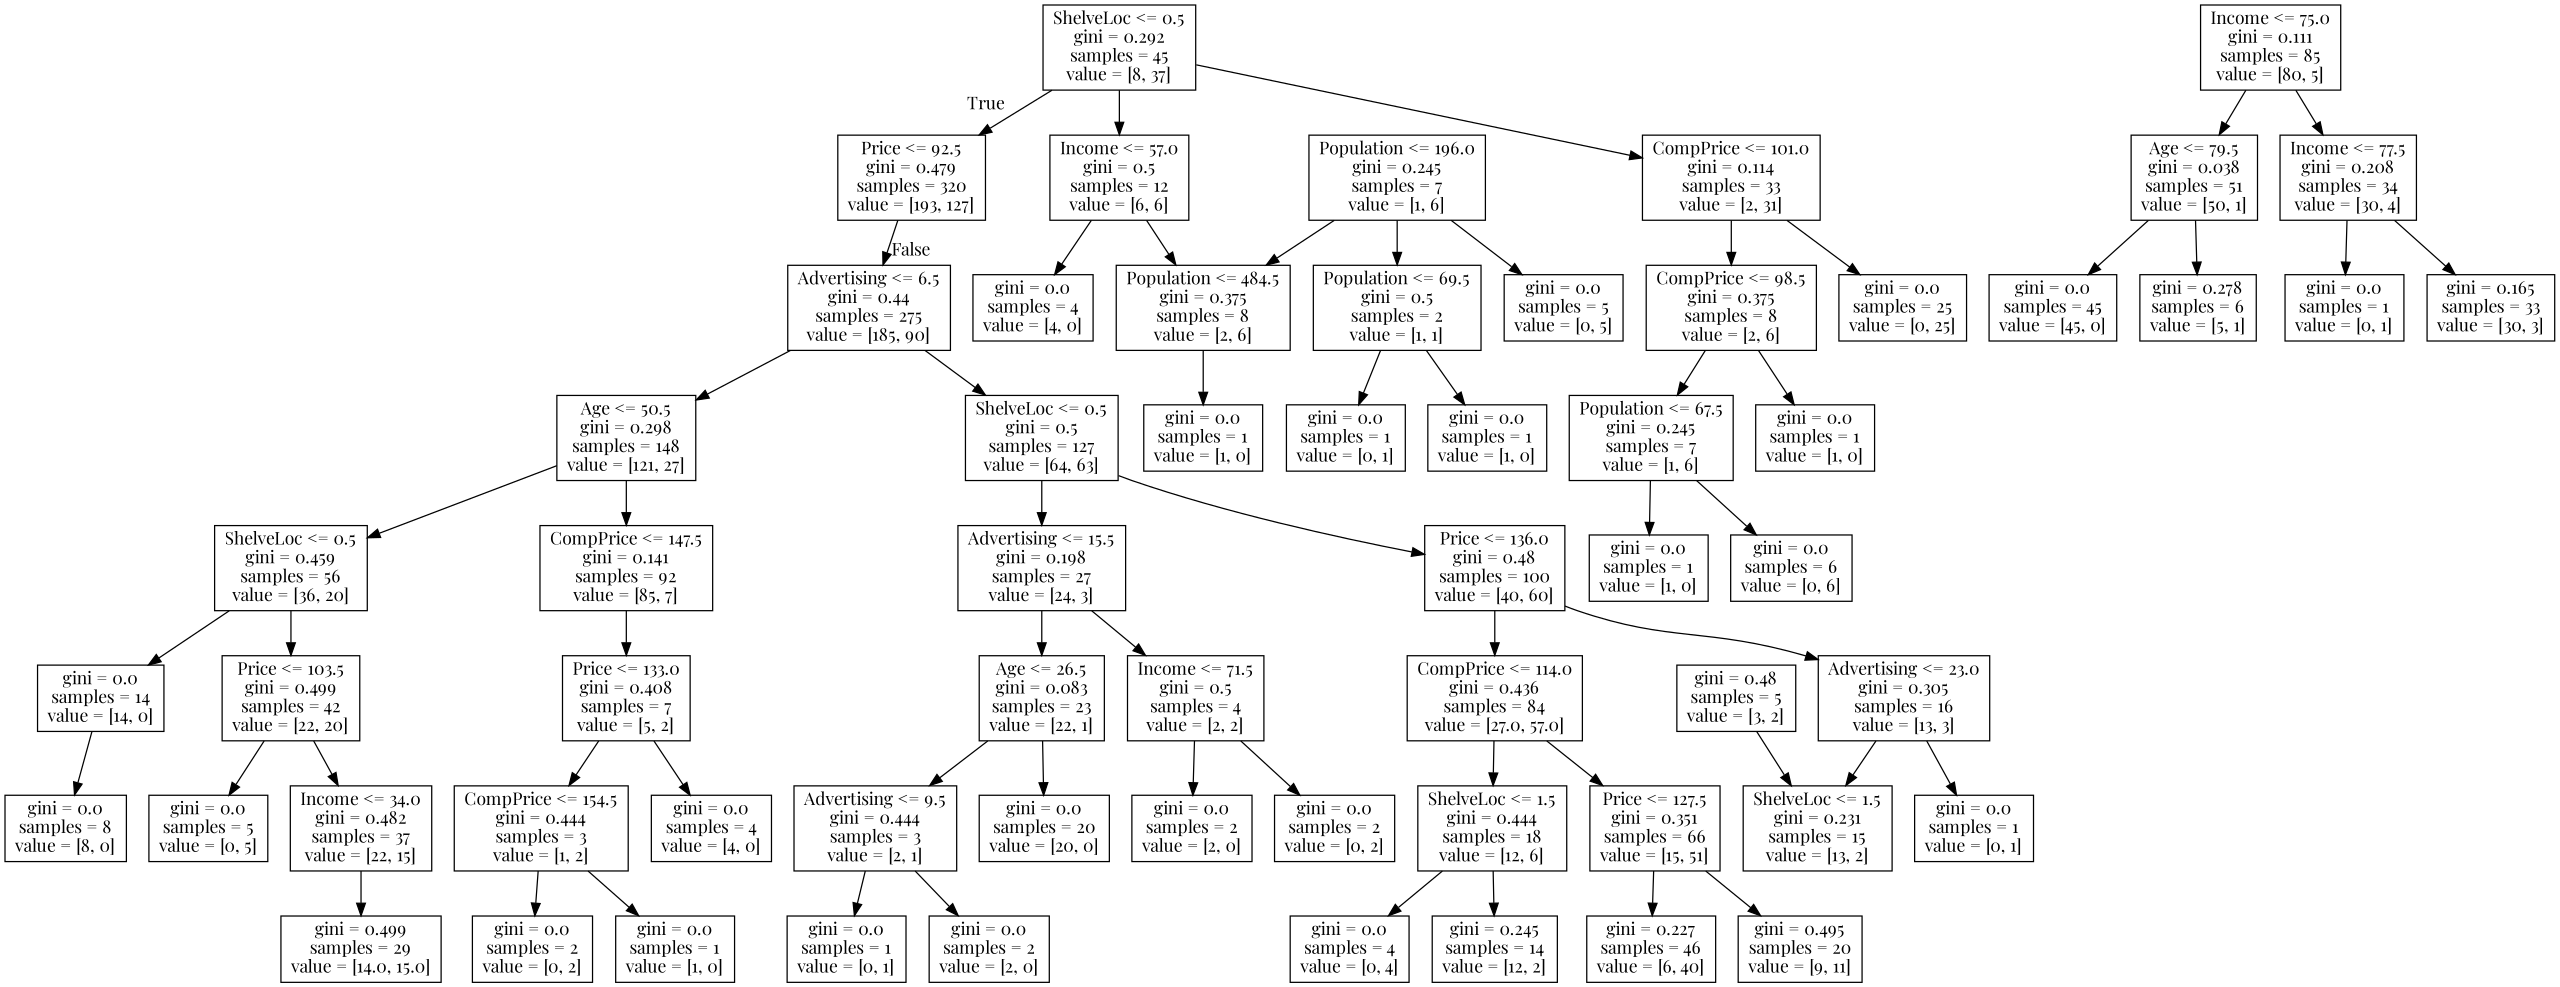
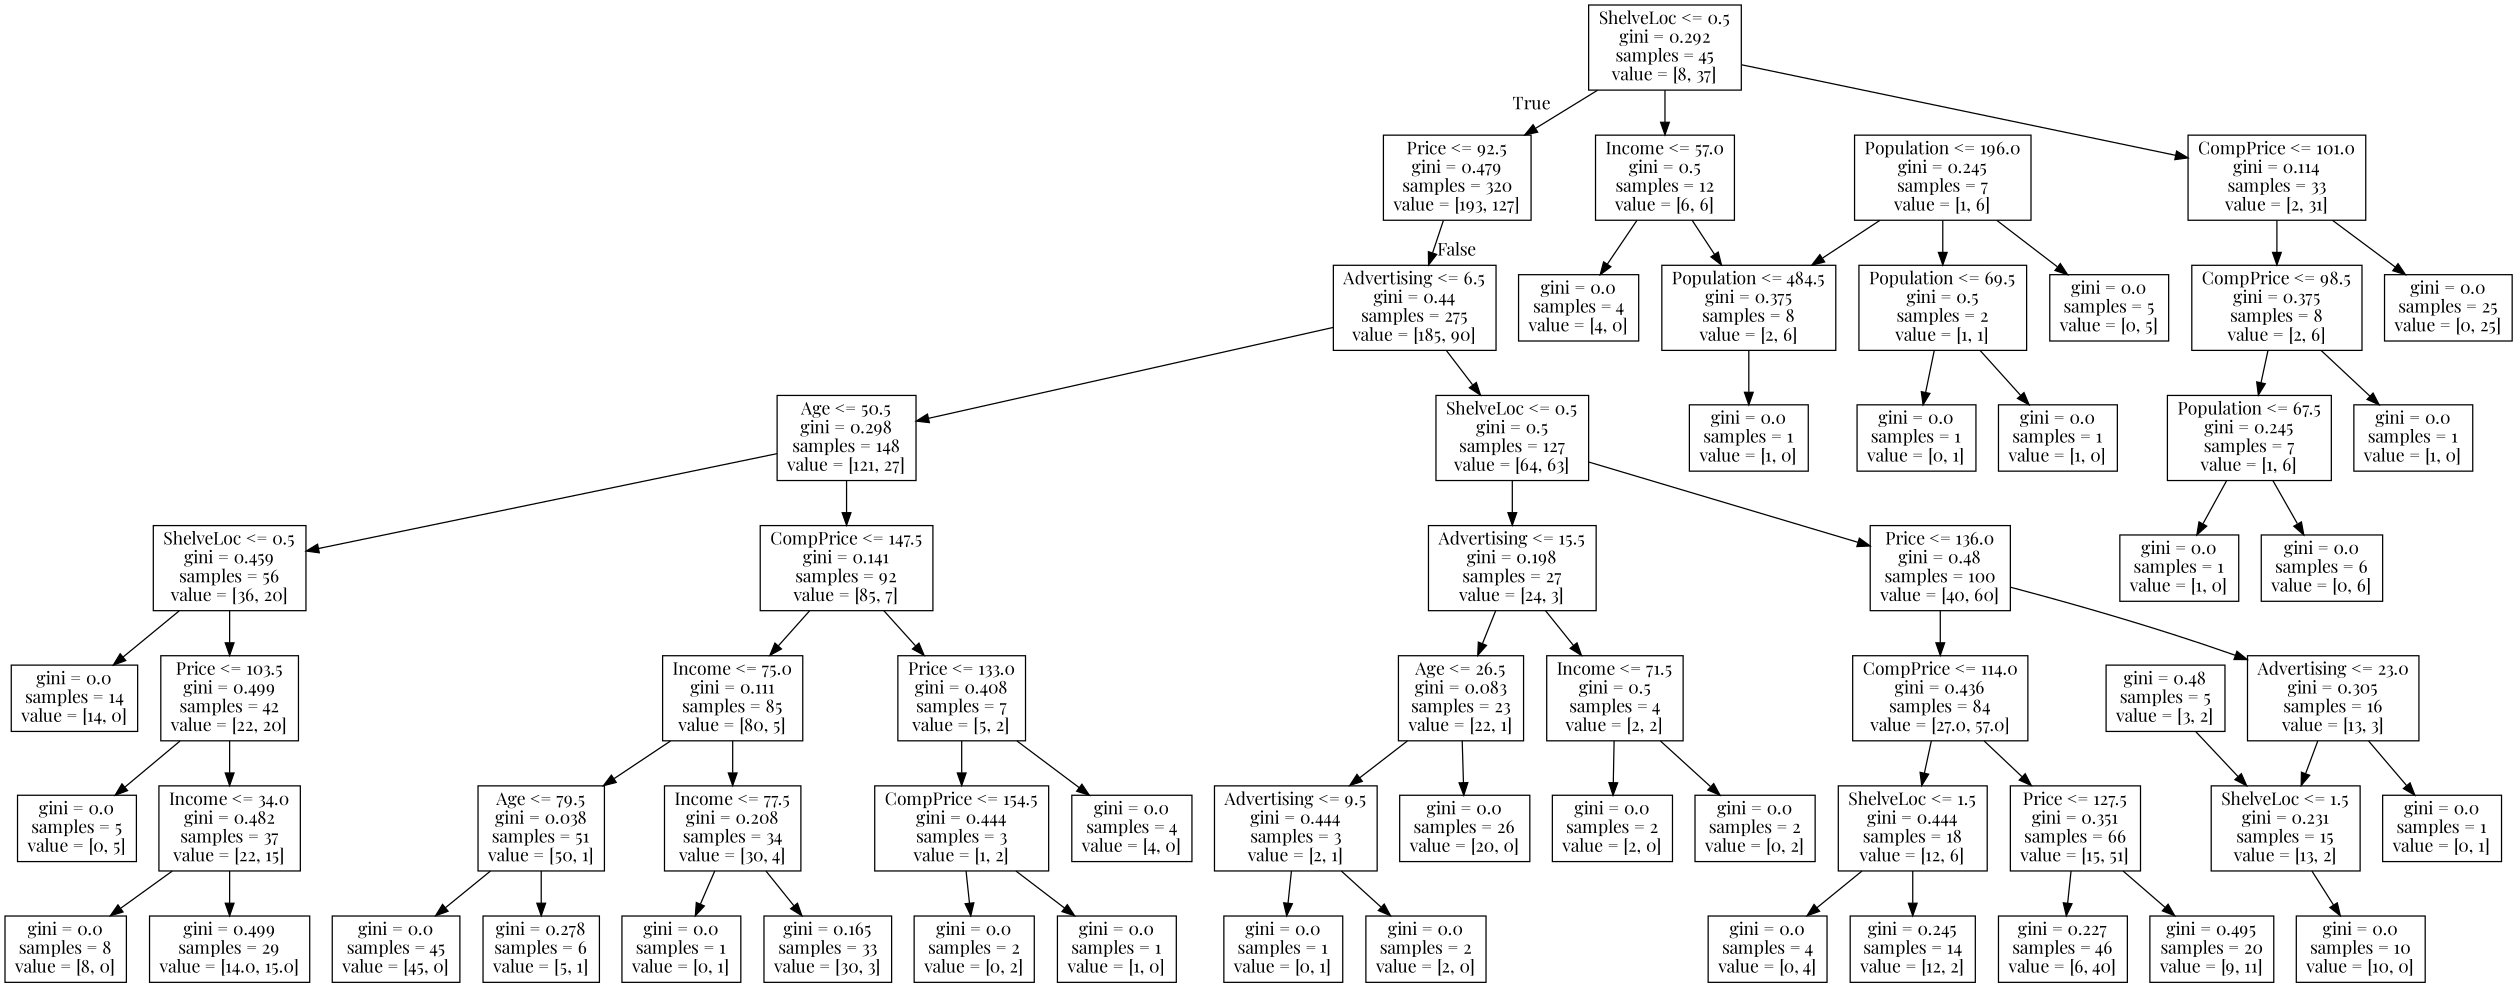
  digraph {
    fontname="Playfair Display"
    node [fontname="Playfair Display" shape=box]
    edge [fontname="Playfair Display"]
    n1 [label="Price <= 92.5\ngini = 0.479\nsamples = 320\nvalue = [193, 127]"]
    n2 [label="Advertising <= 6.5\ngini = 0.44\nsamples = 275\nvalue = [185, 90]"]
    n3 [label="ShelveLoc <= 0.5\ngini = 0.292\nsamples = 45\nvalue = [8, 37]"]
    n4 [label="Income <= 57.0\ngini = 0.5\nsamples = 12\nvalue = [6, 6]"]
    n5 [label="CompPrice <= 101.0\ngini = 0.114\nsamples = 33\nvalue = [2, 31]"]
    n6 [label="Age <= 50.5\ngini = 0.298\nsamples = 148\nvalue = [121, 27]"]
    n7 [label="ShelveLoc <= 0.5\ngini = 0.5\nsamples = 127\nvalue = [64, 63]"]
    n8 [label="gini = 0.0\nsamples = 4\nvalue = [4, 0]"]
    n9 [label="Population <= 484.5\ngini = 0.375\nsamples = 8\nvalue = [2, 6]"]
    n10 [label="CompPrice <= 98.5\ngini = 0.375\nsamples = 8\nvalue = [2, 6]"]
    n11 [label="gini = 0.0\nsamples = 25\nvalue = [0, 25]"]
    n12 [label="gini = 0.0\nsamples = 1\nvalue = [1, 0]"]
    n13 [label="Population <= 196.0\ngini = 0.245\nsamples = 7\nvalue = [1, 6]"]
    n14 [label="Population <= 69.5\ngini = 0.5\nsamples = 2\nvalue = [1, 1]"]
    n15 [label="gini = 0.0\nsamples = 5\nvalue = [0, 5]"]
    n16 [label="gini = 0.0\nsamples = 1\nvalue = [0, 1]"]
    n17 [label="gini = 0.0\nsamples = 1\nvalue = [1, 0]"]
    n18 [label="Population <= 67.5\ngini = 0.245\nsamples = 7\nvalue = [1, 6]"]
    n19 [label="gini = 0.0\nsamples = 1\nvalue = [1, 0]"]
    n20 [label="gini = 0.0\nsamples = 1\nvalue = [1, 0]"]
    n21 [label="gini = 0.0\nsamples = 6\nvalue = [0, 6]"]
    n22 [label="ShelveLoc <= 0.5\ngini = 0.459\nsamples = 56\nvalue = [36, 20]"]
    n23 [label="CompPrice <= 147.5\ngini = 0.141\nsamples = 92\nvalue = [85, 7]"]
    n24 [label="Advertising <= 15.5\ngini = 0.198\nsamples = 27\nvalue = [24, 3]"]
    n25 [label="Price <= 136.0\ngini = 0.48\nsamples = 100\nvalue = [40, 60]"]
    n26 [label="gini = 0.0\nsamples = 14\nvalue = [14, 0]"]
    n27 [label="Price <= 103.5\ngini = 0.499\nsamples = 42\nvalue = [22, 20]"]
    n28 [label="Income <= 75.0\ngini = 0.111\nsamples = 85\nvalue = [80, 5]"]
    n29 [label="Price <= 133.0\ngini = 0.408\nsamples = 7\nvalue = [5, 2]"]
    n30 [label="gini = 0.0\nsamples = 5\nvalue = [0, 5]"]
    n31 [label="Income <= 34.0\ngini = 0.482\nsamples = 37\nvalue = [22, 15]"]
    n32 [label="gini = 0.0\nsamples = 8\nvalue = [8, 0]"]
    n33 [label="gini = 0.499\nsamples = 29\nvalue = [14.0, 15.0]"]
    n34 [label="Age <= 79.5\ngini = 0.038\nsamples = 51\nvalue = [50, 1]"]
    n35 [label="Income <= 77.5\ngini = 0.208\nsamples = 34\nvalue = [30, 4]"]
    n36 [label="CompPrice <= 154.5\ngini = 0.444\nsamples = 3\nvalue = [1, 2]"]
    n37 [label="gini = 0.0\nsamples = 4\nvalue = [4, 0]"]
    n38 [label="gini = 0.0\nsamples = 45\nvalue = [45, 0]"]
    n39 [label="gini = 0.278\nsamples = 6\nvalue = [5, 1]"]
    n40 [label="gini = 0.0\nsamples = 1\nvalue = [0, 1]"]
    n41 [label="gini = 0.165\nsamples = 33\nvalue = [30, 3]"]
    n42 [label="gini = 0.0\nsamples = 2\nvalue = [0, 2]"]
    n43 [label="gini = 0.0\nsamples = 1\nvalue = [1, 0]"]
    n44 [label="Age <= 26.5\ngini = 0.083\nsamples = 23\nvalue = [22, 1]"]
    n45 [label="Income <= 71.5\ngini = 0.5\nsamples = 4\nvalue = [2, 2]"]
    n46 [label="CompPrice <= 114.0\ngini = 0.436\nsamples = 84\nvalue = [27.0, 57.0]"]
    n47 [label="Advertising <= 23.0\ngini = 0.305\nsamples = 16\nvalue = [13, 3]"]
    n48 [label="Advertising <= 9.5\ngini = 0.444\nsamples = 3\nvalue = [2, 1]"]
-   n49 [label="gini = 0.0\nsamples = 20\nvalue = [20, 0]"]
+   n49 [label="gini = 0.0\nsamples = 26\nvalue = [20, 0]"]
    n50 [label="gini = 0.0\nsamples = 2\nvalue = [2, 0]"]
    n51 [label="gini = 0.0\nsamples = 2\nvalue = [0, 2]"]
    n52 [label="gini = 0.0\nsamples = 1\nvalue = [0, 1]"]
    n53 [label="gini = 0.0\nsamples = 2\nvalue = [2, 0]"]
    n54 [label="ShelveLoc <= 1.5\ngini = 0.444\nsamples = 18\nvalue = [12, 6]"]
    n55 [label="Price <= 127.5\ngini = 0.351\nsamples = 66\nvalue = [15, 51]"]
    n56 [label="ShelveLoc <= 1.5\ngini = 0.231\nsamples = 15\nvalue = [13, 2]"]
    n57 [label="gini = 0.0\nsamples = 1\nvalue = [0, 1]"]
    n58 [label="gini = 0.0\nsamples = 4\nvalue = [0, 4]"]
    n59 [label="gini = 0.245\nsamples = 14\nvalue = [12, 2]"]
    n60 [label="gini = 0.227\nsamples = 46\nvalue = [6, 40]"]
    n61 [label="gini = 0.495\nsamples = 20\nvalue = [9, 11]"]
+   n62 [label="gini = 0.0\nsamples = 10\nvalue = [10, 0]"]
    n63 [label="gini = 0.48\nsamples = 5\nvalue = [3, 2]"]
    n1 -> n2 [headlabel=False labelangle=-45 labeldistance=2.5]
    n2 -> n6
    n2 -> n7
    n3 -> n1 [headlabel=True labelangle=45 labeldistance=2.5]
    n3 -> n4
    n3 -> n5
    n4 -> n8
    n4 -> n9
    n5 -> n10
    n5 -> n11
    n6 -> n22
    n6 -> n23
    n7 -> n24
    n7 -> n25
    n9 -> n12
    n10 -> n18
    n10 -> n19
    n13 -> n9
    n13 -> n14
    n13 -> n15
    n14 -> n16
    n14 -> n17
    n18 -> n20
    n18 -> n21
    n22 -> n26
    n22 -> n27
+   n23 -> n28
    n23 -> n29
    n24 -> n44
    n24 -> n45
    n25 -> n46
    n25 -> n47
    n27 -> n30
    n27 -> n31
    n28 -> n34
    n28 -> n35
    n29 -> n36
    n29 -> n37
-   n26 -> n32
+   n31 -> n32
    n31 -> n33
    n34 -> n38
    n34 -> n39
    n35 -> n40
    n35 -> n41
    n36 -> n42
    n36 -> n43
    n44 -> n48
    n44 -> n49
    n45 -> n50
    n45 -> n51
    n46 -> n54
    n46 -> n55
    n47 -> n56
    n47 -> n57
    n48 -> n52
    n48 -> n53
    n54 -> n58
    n54 -> n59
    n55 -> n60
    n55 -> n61
+   n56 -> n62
    n63 -> n56
  }
